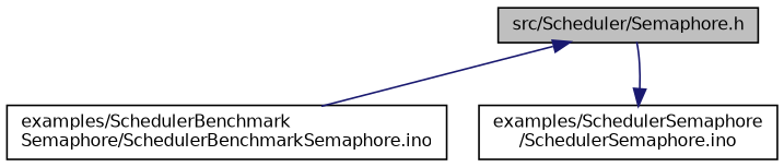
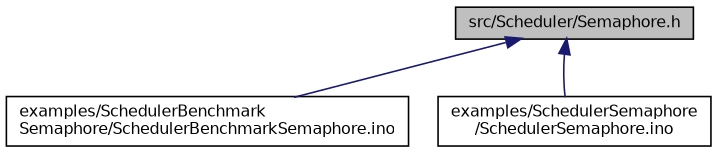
  digraph {
    node [color=black fillcolor=white fontname=Helvetica fontsize=10 shape=record style=filled]
    edge [color=midnightblue dir=back fontname=Helvetica fontsize=10 labelfontname=Helvetica labelfontsize=10 style=solid]
    n1 [fillcolor=grey75 fontcolor=black height=0.2 label="src/Scheduler/Semaphore.h" width=0.4]
    n2 [height=0.2 label="examples/SchedulerBenchmark\lSemaphore/SchedulerBenchmarkSemaphore.ino" width=0.4]
    n3 [height=0.2 label="examples/SchedulerSemaphore\l/SchedulerSemaphore.ino" width=0.4]
    n1 -> n2
-   n3 -> n1
+   n1 -> n3
  }
